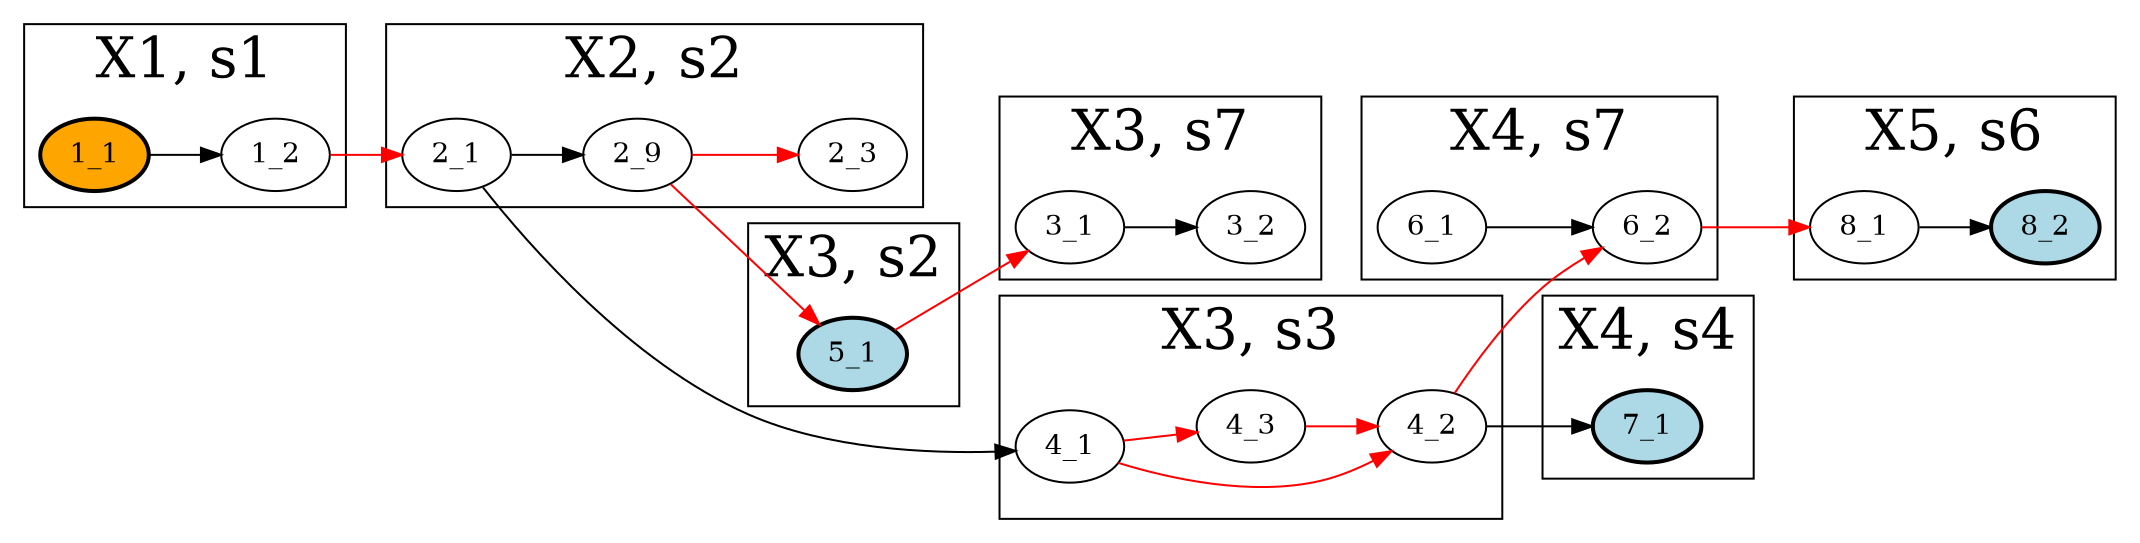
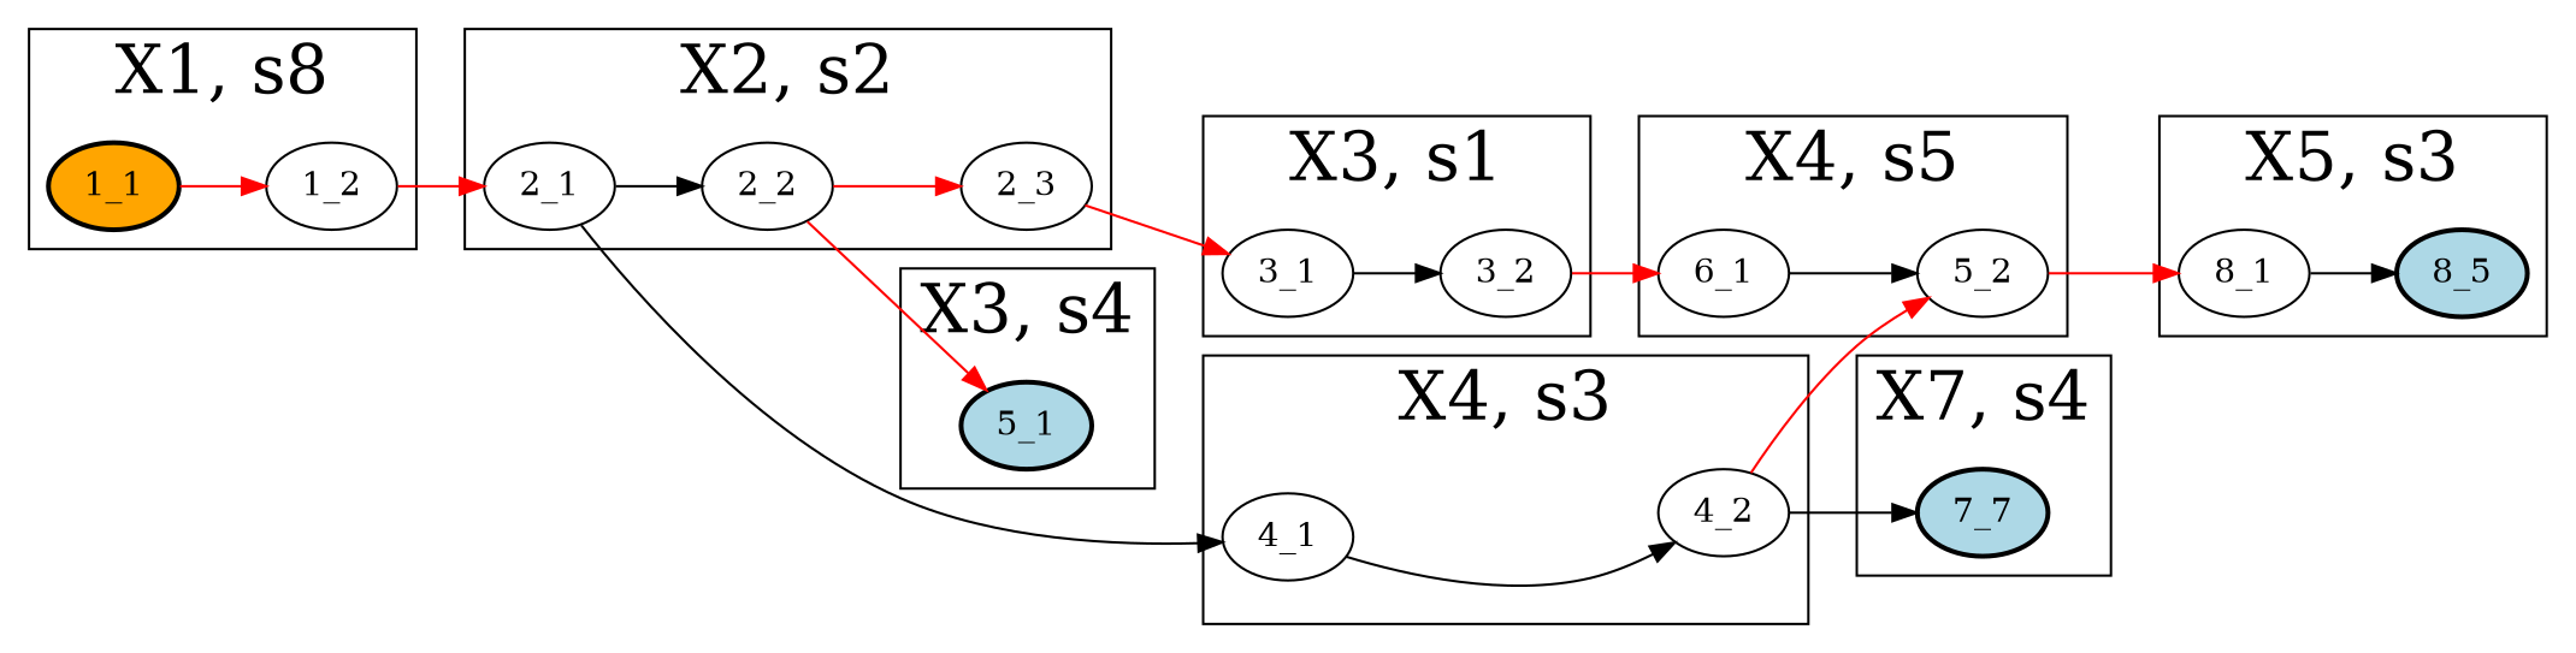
  digraph {
    fontname="DejaVu Serif"
    fontsize=28
    rank=same
    rankdir=LR
    node [fontname="DejaVu Serif"]
    edge [color=red fontname="DejaVu Serif"]
    "1_1" [fillcolor=orange style="bold, filled"]
    "1_2"
    "5_1" [fillcolor=lightblue style="bold, filled"]
    "2_1"
-   "2_2" [label="2_9"]
+   "2_2"
    "2_3"
    "3_1"
    "3_2"
    "4_1"
    "4_2"
-   "4_3"
    "6_1"
-   "6_2"
-   "7_1" [fillcolor=lightblue style="bold, filled"]
+   "6_2" [label="5_2"]
+   "7_1" [fillcolor=lightblue style="bold, filled" label="7_7"]
    "8_1"
-   "8_2" [fillcolor=lightblue style="bold, filled"]
+   "8_2" [fillcolor=lightblue style="bold, filled" label="8_5"]
    subgraph cluster_1 {
-     label="X1, s1"
+     label="X1, s8"
      "1_1"
      "1_2"
    }
    subgraph cluster_2 {
-     label="X3, s2"
+     label="X3, s4"
      "5_1"
    }
    subgraph cluster_3 {
      label="X2, s2"
      "2_1"
      "2_2"
      "2_3"
    }
    subgraph cluster_4 {
-     label="X3, s7"
+     label="X3, s1"
      "3_1"
      "3_2"
    }
    subgraph cluster_5 {
-     label="X3, s3"
+     label="X4, s3"
      "4_1"
      "4_2"
-     "4_3"
    }
    subgraph cluster_6 {
-     label="X4, s7"
+     label="X4, s5"
      "6_1"
      "6_2"
    }
    subgraph cluster_7 {
-     label="X4, s4"
+     label="X7, s4"
      "7_1"
    }
    subgraph cluster_8 {
-     label="X5, s6"
+     label="X5, s3"
      "8_1"
      "8_2"
    }
-   "1_1" -> "1_2" [color=black]
+   "1_1" -> "1_2"
    "1_2" -> "2_1"
    "2_1" -> "2_2" [color=black]
    "2_1" -> "4_1" [color=black]
    "2_2" -> "5_1"
    "2_2" -> "2_3"
-   "5_1" -> "3_1"
+   "2_3" -> "3_1"
    "3_1" -> "3_2" [color=black]
-   "4_1" -> "4_2"
-   "4_1" -> "4_3"
+   "3_2" -> "6_1"
+   "4_1" -> "4_2" [color=black]
    "4_2" -> "6_2"
    "4_2" -> "7_1" [color=black]
-   "4_3" -> "4_2"
    "6_1" -> "6_2" [color=black]
    "6_2" -> "8_1"
    "8_1" -> "8_2" [color=black]
  }
